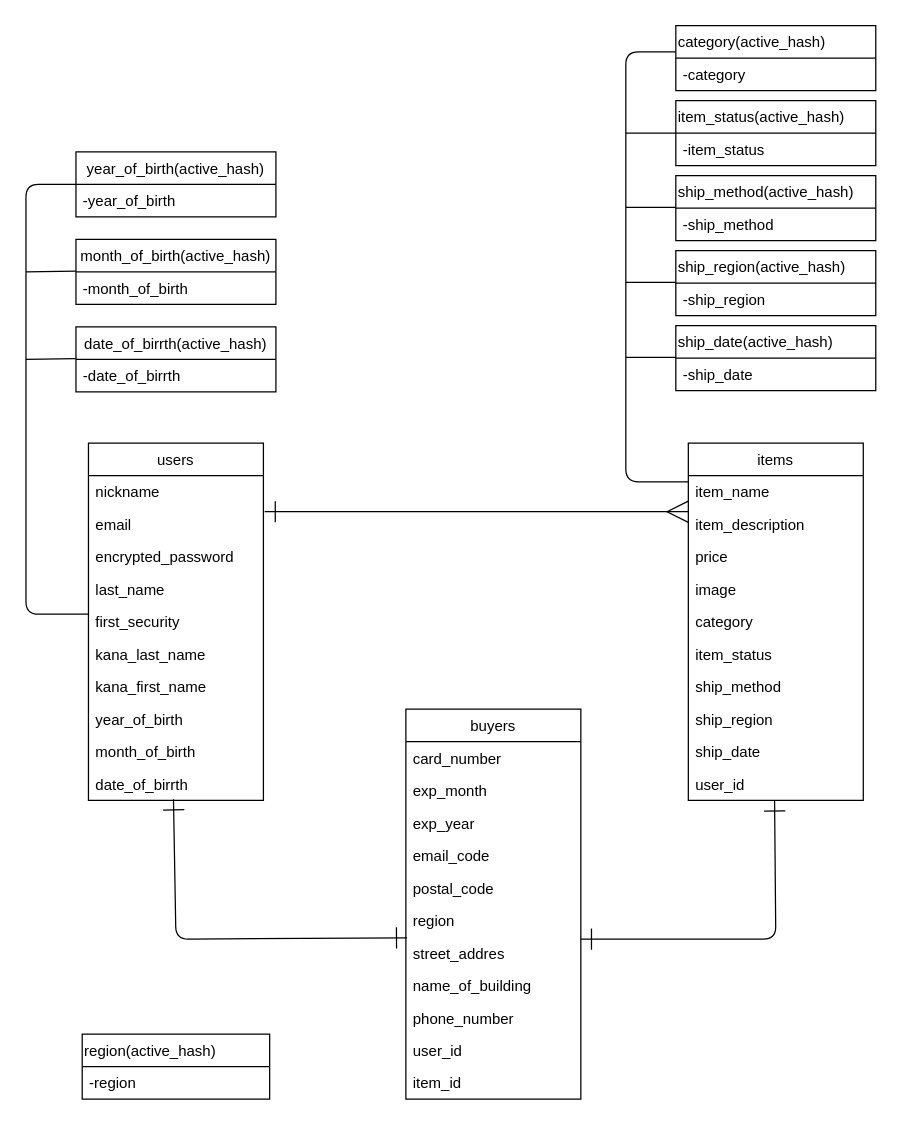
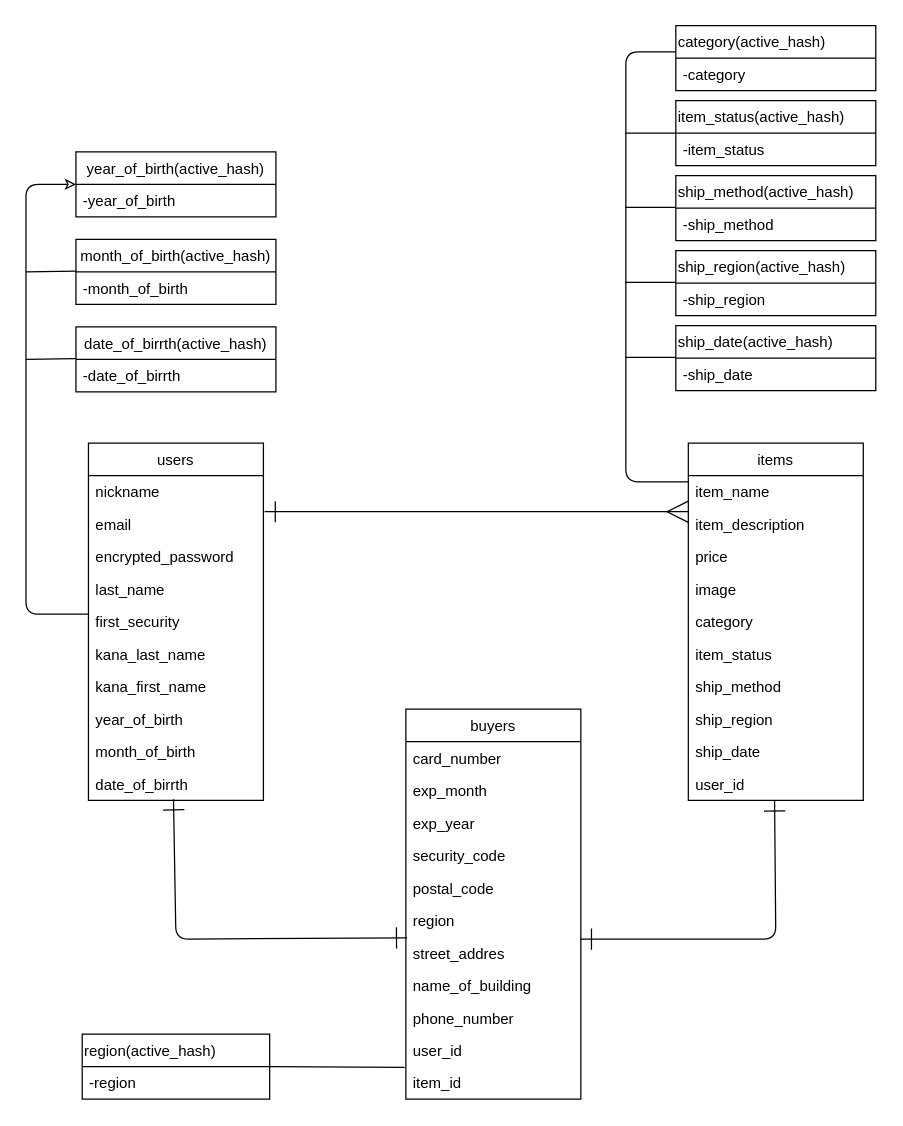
  <mxCell id="0" />
  <mxCell id="1" parent="0" />
  <mxCell id="2" value="" style="edgeStyle=none;html=1;endArrow=ERmany;endFill=0;startArrow=ERone;startFill=0;exitX=1.007;exitY=1.115;exitDx=0;exitDy=0;exitPerimeter=0;entryX=0;entryY=0.115;entryDx=0;entryDy=0;entryPerimeter=0;endSize=15;startSize=15;" parent="1" source="4" target="17" edge="1"><mxGeometry relative="1" as="geometry"><mxPoint x="220" y="830" as="sourcePoint" /><mxPoint x="380" y="710" as="targetPoint" /></mxGeometry></mxCell>
  <mxCell id="3" value="users" style="swimlane;fontStyle=0;childLayout=stackLayout;horizontal=1;startSize=26;fillColor=none;horizontalStack=0;resizeParent=1;resizeParentMax=0;resizeLast=0;collapsible=1;marginBottom=0;" parent="1" vertex="1"><mxGeometry x="70" y="354" width="140" height="286" as="geometry"><mxRectangle x="90" y="-500" width="60" height="26" as="alternateBounds" /></mxGeometry></mxCell>
  <mxCell id="4" value="nickname" style="text;strokeColor=none;fillColor=none;align=left;verticalAlign=top;spacingLeft=4;spacingRight=4;overflow=hidden;rotatable=0;points=[[0,0.5],[1,0.5]];portConstraint=eastwest;" parent="3" vertex="1"><mxGeometry y="26" width="140" height="26" as="geometry" /></mxCell>
  <mxCell id="5" value="email&#10;" style="text;strokeColor=none;fillColor=none;align=left;verticalAlign=top;spacingLeft=4;spacingRight=4;overflow=hidden;rotatable=0;points=[[0,0.5],[1,0.5]];portConstraint=eastwest;" parent="3" vertex="1"><mxGeometry y="52" width="140" height="26" as="geometry" /></mxCell>
  <mxCell id="6" value="encrypted_password" style="text;strokeColor=none;fillColor=none;align=left;verticalAlign=top;spacingLeft=4;spacingRight=4;overflow=hidden;rotatable=0;points=[[0,0.5],[1,0.5]];portConstraint=eastwest;" parent="3" vertex="1"><mxGeometry y="78" width="140" height="26" as="geometry" /></mxCell>
  <mxCell id="7" value="last_name&#10;&#10;" style="text;strokeColor=none;fillColor=none;align=left;verticalAlign=top;spacingLeft=4;spacingRight=4;overflow=hidden;rotatable=0;points=[[0,0.5],[1,0.5]];portConstraint=eastwest;" parent="3" vertex="1"><mxGeometry y="104" width="140" height="26" as="geometry" /></mxCell>
  <mxCell id="8" value="first_security" style="text;strokeColor=none;fillColor=none;align=left;verticalAlign=top;spacingLeft=4;spacingRight=4;overflow=hidden;rotatable=0;points=[[0,0.5],[1,0.5]];portConstraint=eastwest;" parent="3" vertex="1"><mxGeometry y="130" width="140" height="26" as="geometry" /></mxCell>
  <mxCell id="9" value="kana_last_name&#10;&#10;" style="text;strokeColor=none;fillColor=none;align=left;verticalAlign=top;spacingLeft=4;spacingRight=4;overflow=hidden;rotatable=0;points=[[0,0.5],[1,0.5]];portConstraint=eastwest;" parent="3" vertex="1"><mxGeometry y="156" width="140" height="26" as="geometry" /></mxCell>
  <mxCell id="10" value="kana_first_name" style="text;strokeColor=none;fillColor=none;align=left;verticalAlign=top;spacingLeft=4;spacingRight=4;overflow=hidden;rotatable=0;points=[[0,0.5],[1,0.5]];portConstraint=eastwest;" parent="3" vertex="1"><mxGeometry y="182" width="140" height="26" as="geometry" /></mxCell>
  <mxCell id="11" value="year_of_birth" style="text;strokeColor=none;fillColor=none;align=left;verticalAlign=top;spacingLeft=4;spacingRight=4;overflow=hidden;rotatable=0;points=[[0,0.5],[1,0.5]];portConstraint=eastwest;" parent="3" vertex="1"><mxGeometry y="208" width="140" height="26" as="geometry" /></mxCell>
  <mxCell id="12" value="month_of_birth" style="text;strokeColor=none;fillColor=none;align=left;verticalAlign=top;spacingLeft=4;spacingRight=4;overflow=hidden;rotatable=0;points=[[0,0.5],[1,0.5]];portConstraint=eastwest;" parent="3" vertex="1"><mxGeometry y="234" width="140" height="26" as="geometry" /></mxCell>
  <mxCell id="13" value="date_of_birrth" style="text;strokeColor=none;fillColor=none;align=left;verticalAlign=top;spacingLeft=4;spacingRight=4;overflow=hidden;rotatable=0;points=[[0,0.5],[1,0.5]];portConstraint=eastwest;" parent="3" vertex="1"><mxGeometry y="260" width="140" height="26" as="geometry" /></mxCell>
  <mxCell id="14" value="" style="edgeStyle=none;html=1;startArrow=ERone;startFill=0;endArrow=ERone;endFill=0;endSize=15;startSize=15;entryX=1;entryY=0.077;entryDx=0;entryDy=0;entryPerimeter=0;exitX=0.493;exitY=1;exitDx=0;exitDy=0;exitPerimeter=0;" parent="1" source="25" target="33" edge="1"><mxGeometry relative="1" as="geometry"><mxPoint x="620" y="651" as="sourcePoint" /><mxPoint x="460" y="736" as="targetPoint" /><Array as="points"><mxPoint x="620" y="751" /></Array></mxGeometry></mxCell>
  <mxCell id="15" value="items" style="swimlane;fontStyle=0;childLayout=stackLayout;horizontal=1;startSize=26;fillColor=none;horizontalStack=0;resizeParent=1;resizeParentMax=0;resizeLast=0;collapsible=1;marginBottom=0;" parent="1" vertex="1"><mxGeometry x="550" y="354" width="140" height="286" as="geometry" /></mxCell>
  <mxCell id="16" value="item_name" style="text;strokeColor=none;fillColor=none;align=left;verticalAlign=top;spacingLeft=4;spacingRight=4;overflow=hidden;rotatable=0;points=[[0,0.5],[1,0.5]];portConstraint=eastwest;" parent="15" vertex="1"><mxGeometry y="26" width="140" height="26" as="geometry" /></mxCell>
  <mxCell id="17" value="item_description&#10;" style="text;strokeColor=none;fillColor=none;align=left;verticalAlign=top;spacingLeft=4;spacingRight=4;overflow=hidden;rotatable=0;points=[[0,0.5],[1,0.5]];portConstraint=eastwest;" parent="15" vertex="1"><mxGeometry y="52" width="140" height="26" as="geometry" /></mxCell>
  <mxCell id="18" value="price" style="text;strokeColor=none;fillColor=none;align=left;verticalAlign=top;spacingLeft=4;spacingRight=4;overflow=hidden;rotatable=0;points=[[0,0.5],[1,0.5]];portConstraint=eastwest;" parent="15" vertex="1"><mxGeometry y="78" width="140" height="26" as="geometry" /></mxCell>
  <mxCell id="19" value="image" style="text;strokeColor=none;fillColor=none;align=left;verticalAlign=top;spacingLeft=4;spacingRight=4;overflow=hidden;rotatable=0;points=[[0,0.5],[1,0.5]];portConstraint=eastwest;" parent="15" vertex="1"><mxGeometry y="104" width="140" height="26" as="geometry" /></mxCell>
  <mxCell id="20" value="category" style="text;strokeColor=none;fillColor=none;align=left;verticalAlign=top;spacingLeft=4;spacingRight=4;overflow=hidden;rotatable=0;points=[[0,0.5],[1,0.5]];portConstraint=eastwest;" parent="15" vertex="1"><mxGeometry y="130" width="140" height="26" as="geometry" /></mxCell>
  <mxCell id="21" value="item_status" style="text;strokeColor=none;fillColor=none;align=left;verticalAlign=top;spacingLeft=4;spacingRight=4;overflow=hidden;rotatable=0;points=[[0,0.5],[1,0.5]];portConstraint=eastwest;" parent="15" vertex="1"><mxGeometry y="156" width="140" height="26" as="geometry" /></mxCell>
  <mxCell id="22" value="ship_method" style="text;strokeColor=none;fillColor=none;align=left;verticalAlign=top;spacingLeft=4;spacingRight=4;overflow=hidden;rotatable=0;points=[[0,0.5],[1,0.5]];portConstraint=eastwest;" parent="15" vertex="1"><mxGeometry y="182" width="140" height="26" as="geometry" /></mxCell>
  <mxCell id="23" value="ship_region" style="text;strokeColor=none;fillColor=none;align=left;verticalAlign=top;spacingLeft=4;spacingRight=4;overflow=hidden;rotatable=0;points=[[0,0.5],[1,0.5]];portConstraint=eastwest;" parent="15" vertex="1"><mxGeometry y="208" width="140" height="26" as="geometry" /></mxCell>
  <mxCell id="24" value="ship_date&#10;" style="text;strokeColor=none;fillColor=none;align=left;verticalAlign=top;spacingLeft=4;spacingRight=4;overflow=hidden;rotatable=0;points=[[0,0.5],[1,0.5]];portConstraint=eastwest;" parent="15" vertex="1"><mxGeometry y="234" width="140" height="26" as="geometry" /></mxCell>
  <mxCell id="25" value="user_id" style="text;strokeColor=none;fillColor=none;align=left;verticalAlign=top;spacingLeft=4;spacingRight=4;overflow=hidden;rotatable=0;points=[[0,0.5],[1,0.5]];portConstraint=eastwest;" parent="15" vertex="1"><mxGeometry y="260" width="140" height="26" as="geometry" /></mxCell>
  <mxCell id="26" value="buyers" style="swimlane;fontStyle=0;childLayout=stackLayout;horizontal=1;startSize=26;fillColor=none;horizontalStack=0;resizeParent=1;resizeParentMax=0;resizeLast=0;collapsible=1;marginBottom=0;" parent="1" vertex="1"><mxGeometry x="324" y="567" width="140" height="312" as="geometry" /></mxCell>
  <mxCell id="27" value="card_number" style="text;strokeColor=none;fillColor=none;align=left;verticalAlign=top;spacingLeft=4;spacingRight=4;overflow=hidden;rotatable=0;points=[[0,0.5],[1,0.5]];portConstraint=eastwest;" parent="26" vertex="1"><mxGeometry y="26" width="140" height="26" as="geometry" /></mxCell>
  <mxCell id="28" value="exp_month" style="text;strokeColor=none;fillColor=none;align=left;verticalAlign=top;spacingLeft=4;spacingRight=4;overflow=hidden;rotatable=0;points=[[0,0.5],[1,0.5]];portConstraint=eastwest;" parent="26" vertex="1"><mxGeometry y="52" width="140" height="26" as="geometry" /></mxCell>
  <mxCell id="29" value="exp_year" style="text;strokeColor=none;fillColor=none;align=left;verticalAlign=top;spacingLeft=4;spacingRight=4;overflow=hidden;rotatable=0;points=[[0,0.5],[1,0.5]];portConstraint=eastwest;" parent="26" vertex="1"><mxGeometry y="78" width="140" height="26" as="geometry" /></mxCell>
- <mxCell id="30" value="email_code" style="text;strokeColor=none;fillColor=none;align=left;verticalAlign=top;spacingLeft=4;spacingRight=4;overflow=hidden;rotatable=0;points=[[0,0.5],[1,0.5]];portConstraint=eastwest;" parent="26" vertex="1"><mxGeometry y="104" width="140" height="26" as="geometry" /></mxCell>
+ <mxCell id="30" value="security_code" style="text;strokeColor=none;fillColor=none;align=left;verticalAlign=top;spacingLeft=4;spacingRight=4;overflow=hidden;rotatable=0;points=[[0,0.5],[1,0.5]];portConstraint=eastwest;" parent="26" vertex="1"><mxGeometry y="104" width="140" height="26" as="geometry" /></mxCell>
  <mxCell id="31" value="postal_code" style="text;strokeColor=none;fillColor=none;align=left;verticalAlign=top;spacingLeft=4;spacingRight=4;overflow=hidden;rotatable=0;points=[[0,0.5],[1,0.5]];portConstraint=eastwest;" parent="26" vertex="1"><mxGeometry y="130" width="140" height="26" as="geometry" /></mxCell>
  <mxCell id="32" value="region" style="text;strokeColor=none;fillColor=none;align=left;verticalAlign=top;spacingLeft=4;spacingRight=4;overflow=hidden;rotatable=0;points=[[0,0.5],[1,0.5]];portConstraint=eastwest;" parent="26" vertex="1"><mxGeometry y="156" width="140" height="26" as="geometry" /></mxCell>
  <mxCell id="33" value="street_addres" style="text;strokeColor=none;fillColor=none;align=left;verticalAlign=top;spacingLeft=4;spacingRight=4;overflow=hidden;rotatable=0;points=[[0,0.5],[1,0.5]];portConstraint=eastwest;" parent="26" vertex="1"><mxGeometry y="182" width="140" height="26" as="geometry" /></mxCell>
  <mxCell id="34" value="name_of_building" style="text;strokeColor=none;fillColor=none;align=left;verticalAlign=top;spacingLeft=4;spacingRight=4;overflow=hidden;rotatable=0;points=[[0,0.5],[1,0.5]];portConstraint=eastwest;" parent="26" vertex="1"><mxGeometry y="208" width="140" height="26" as="geometry" /></mxCell>
  <mxCell id="35" value="phone_number" style="text;strokeColor=none;fillColor=none;align=left;verticalAlign=top;spacingLeft=4;spacingRight=4;overflow=hidden;rotatable=0;points=[[0,0.5],[1,0.5]];portConstraint=eastwest;" parent="26" vertex="1"><mxGeometry y="234" width="140" height="26" as="geometry" /></mxCell>
  <mxCell id="36" value="user_id" style="text;strokeColor=none;fillColor=none;align=left;verticalAlign=top;spacingLeft=4;spacingRight=4;overflow=hidden;rotatable=0;points=[[0,0.5],[1,0.5]];portConstraint=eastwest;" parent="26" vertex="1"><mxGeometry y="260" width="140" height="26" as="geometry" /></mxCell>
  <mxCell id="37" value="item_id" style="text;strokeColor=none;fillColor=none;align=left;verticalAlign=top;spacingLeft=4;spacingRight=4;overflow=hidden;rotatable=0;points=[[0,0.5],[1,0.5]];portConstraint=eastwest;" parent="26" vertex="1"><mxGeometry y="286" width="140" height="26" as="geometry" /></mxCell>
  <mxCell id="38" value="" style="edgeStyle=none;html=1;startArrow=ERone;startFill=0;endArrow=ERone;endFill=0;endSize=15;startSize=15;exitX=0.007;exitY=0.038;exitDx=0;exitDy=0;exitPerimeter=0;entryX=0.486;entryY=0.962;entryDx=0;entryDy=0;entryPerimeter=0;" parent="1" source="33" target="13" edge="1"><mxGeometry relative="1" as="geometry"><mxPoint x="320" y="751" as="sourcePoint" /><mxPoint x="140" y="651" as="targetPoint" /><Array as="points"><mxPoint x="140" y="751" /></Array></mxGeometry></mxCell>
  <mxCell id="39" value="year_of_birth(active_hash)" style="swimlane;fontStyle=0;childLayout=stackLayout;horizontal=1;startSize=26;fillColor=none;horizontalStack=0;resizeParent=1;resizeParentMax=0;resizeLast=0;collapsible=1;marginBottom=0;" parent="1" vertex="1"><mxGeometry x="60" y="121" width="160" height="52" as="geometry" /></mxCell>
  <mxCell id="40" value="-year_of_birth" style="text;strokeColor=none;fillColor=none;align=left;verticalAlign=top;spacingLeft=4;spacingRight=4;overflow=hidden;rotatable=0;points=[[0,0.5],[1,0.5]];portConstraint=eastwest;" parent="39" vertex="1"><mxGeometry y="26" width="160" height="26" as="geometry" /></mxCell>
  <mxCell id="41" value="" style="edgeStyle=none;html=1;strokeColor=none;" parent="1" source="42" edge="1"><mxGeometry relative="1" as="geometry"><mxPoint x="20" y="287" as="targetPoint" /><Array as="points"><mxPoint x="20" y="287" /></Array></mxGeometry></mxCell>
  <mxCell id="42" value="date_of_birrth(active_hash)" style="swimlane;fontStyle=0;childLayout=stackLayout;horizontal=1;startSize=26;fillColor=none;horizontalStack=0;resizeParent=1;resizeParentMax=0;resizeLast=0;collapsible=1;marginBottom=0;" parent="1" vertex="1"><mxGeometry x="60" y="261" width="160" height="52" as="geometry" /></mxCell>
  <mxCell id="43" value="-date_of_birrth" style="text;strokeColor=none;fillColor=none;align=left;verticalAlign=top;spacingLeft=4;spacingRight=4;overflow=hidden;rotatable=0;points=[[0,0.5],[1,0.5]];portConstraint=eastwest;" parent="42" vertex="1"><mxGeometry y="26" width="160" height="26" as="geometry" /></mxCell>
  <mxCell id="44" value="month_of_birth(active_hash)" style="swimlane;fontStyle=0;childLayout=stackLayout;horizontal=1;startSize=26;fillColor=none;horizontalStack=0;resizeParent=1;resizeParentMax=0;resizeLast=0;collapsible=1;marginBottom=0;" parent="1" vertex="1"><mxGeometry x="60" y="191" width="160" height="52" as="geometry" /></mxCell>
  <mxCell id="45" value="-month_of_birth" style="text;strokeColor=none;fillColor=none;align=left;verticalAlign=top;spacingLeft=4;spacingRight=4;overflow=hidden;rotatable=0;points=[[0,0.5],[1,0.5]];portConstraint=eastwest;" parent="44" vertex="1"><mxGeometry y="26" width="160" height="26" as="geometry" /></mxCell>
- <mxCell id="46" style="edgeStyle=none;html=1;exitX=0;exitY=0.269;exitDx=0;exitDy=0;exitPerimeter=0;entryX=0;entryY=0.5;entryDx=0;entryDy=0;endArrow=none;endFill=0;" parent="1" source="8" target="39" edge="1"><mxGeometry relative="1" as="geometry"><mxPoint x="10" y="151" as="targetPoint" /><Array as="points"><mxPoint x="20" y="491" /><mxPoint x="20" y="421" /><mxPoint x="20" y="351" /><mxPoint x="20" y="291" /><mxPoint x="20" y="191" /><mxPoint x="20" y="147" /></Array></mxGeometry></mxCell>
+ <mxCell id="46" style="edgeStyle=none;html=1;exitX=0;exitY=0.269;exitDx=0;exitDy=0;exitPerimeter=0;entryX=0;entryY=0.5;entryDx=0;entryDy=0;endArrow=classic;endFill=0;" parent="1" source="8" target="39" edge="1"><mxGeometry relative="1" as="geometry"><mxPoint x="10" y="151" as="targetPoint" /><Array as="points"><mxPoint x="20" y="491" /><mxPoint x="20" y="421" /><mxPoint x="20" y="351" /><mxPoint x="20" y="291" /><mxPoint x="20" y="191" /><mxPoint x="20" y="147" /></Array></mxGeometry></mxCell>
  <mxCell id="47" style="edgeStyle=none;html=1;exitX=0;exitY=0.5;exitDx=0;exitDy=0;endArrow=none;endFill=0;" parent="1" edge="1"><mxGeometry relative="1" as="geometry"><mxPoint x="20" y="287" as="targetPoint" /><mxPoint x="60" y="286.5" as="sourcePoint" /></mxGeometry></mxCell>
  <mxCell id="48" style="edgeStyle=none;html=1;exitX=0;exitY=0.5;exitDx=0;exitDy=0;endArrow=none;endFill=0;" parent="1" edge="1"><mxGeometry relative="1" as="geometry"><mxPoint x="20" y="217" as="targetPoint" /><mxPoint x="60" y="216.5" as="sourcePoint" /></mxGeometry></mxCell>
+ <mxCell id="49" style="edgeStyle=none;html=1;exitX=1;exitY=0.5;exitDx=0;exitDy=0;endArrow=none;endFill=0;entryX=-0.007;entryY=0.019;entryDx=0;entryDy=0;entryPerimeter=0;" parent="1" source="50" target="37" edge="1"><mxGeometry relative="1" as="geometry"><mxPoint x="320" y="853" as="targetPoint" /></mxGeometry></mxCell>
  <mxCell id="50" value="region(active_hash)" style="swimlane;fontStyle=0;childLayout=stackLayout;horizontal=1;startSize=26;fillColor=none;horizontalStack=0;resizeParent=1;resizeParentMax=0;resizeLast=0;collapsible=1;marginBottom=0;align=left;" parent="1" vertex="1"><mxGeometry x="65" y="827" width="150" height="52" as="geometry" /></mxCell>
  <mxCell id="51" value="-region" style="text;strokeColor=none;fillColor=none;align=left;verticalAlign=top;spacingLeft=4;spacingRight=4;overflow=hidden;rotatable=0;points=[[0,0.5],[1,0.5]];portConstraint=eastwest;" parent="50" vertex="1"><mxGeometry y="26" width="150" height="26" as="geometry" /></mxCell>
  <mxCell id="52" value="" style="edgeStyle=none;html=1;endArrow=none;endFill=0;" parent="1" source="53" edge="1"><mxGeometry relative="1" as="geometry"><mxPoint x="500" y="106" as="targetPoint" /></mxGeometry></mxCell>
  <mxCell id="53" value="item_status(active_hash)" style="swimlane;fontStyle=0;childLayout=stackLayout;horizontal=1;startSize=26;fillColor=none;horizontalStack=0;resizeParent=1;resizeParentMax=0;resizeLast=0;collapsible=1;marginBottom=0;align=left;" parent="1" vertex="1"><mxGeometry x="540" y="80" width="160" height="52" as="geometry" /></mxCell>
  <mxCell id="54" value="-item_status" style="text;strokeColor=none;fillColor=none;align=left;verticalAlign=top;spacingLeft=4;spacingRight=4;overflow=hidden;rotatable=0;points=[[0,0.5],[1,0.5]];portConstraint=eastwest;" parent="53" vertex="1"><mxGeometry y="26" width="160" height="26" as="geometry" /></mxCell>
  <mxCell id="55" value="ship_method(active_hash)" style="swimlane;fontStyle=0;childLayout=stackLayout;horizontal=1;startSize=26;fillColor=none;horizontalStack=0;resizeParent=1;resizeParentMax=0;resizeLast=0;collapsible=1;marginBottom=0;align=left;" parent="1" vertex="1"><mxGeometry x="540" y="140" width="160" height="52" as="geometry" /></mxCell>
  <mxCell id="56" value="-ship_method" style="text;strokeColor=none;fillColor=none;align=left;verticalAlign=top;spacingLeft=4;spacingRight=4;overflow=hidden;rotatable=0;points=[[0,0.5],[1,0.5]];portConstraint=eastwest;" parent="55" vertex="1"><mxGeometry y="26" width="160" height="26" as="geometry" /></mxCell>
  <mxCell id="57" value="category(active_hash)" style="swimlane;fontStyle=0;childLayout=stackLayout;horizontal=1;startSize=26;fillColor=none;horizontalStack=0;resizeParent=1;resizeParentMax=0;resizeLast=0;collapsible=1;marginBottom=0;align=left;" parent="1" vertex="1"><mxGeometry x="540" y="20" width="160" height="52" as="geometry" /></mxCell>
  <mxCell id="58" value="-category" style="text;strokeColor=none;fillColor=none;align=left;verticalAlign=top;spacingLeft=4;spacingRight=4;overflow=hidden;rotatable=0;points=[[0,0.5],[1,0.5]];portConstraint=eastwest;" parent="57" vertex="1"><mxGeometry y="26" width="160" height="26" as="geometry" /></mxCell>
  <mxCell id="59" value="ship_region(active_hash)" style="swimlane;fontStyle=0;childLayout=stackLayout;horizontal=1;startSize=26;fillColor=none;horizontalStack=0;resizeParent=1;resizeParentMax=0;resizeLast=0;collapsible=1;marginBottom=0;align=left;" parent="1" vertex="1"><mxGeometry x="540" y="200" width="160" height="52" as="geometry" /></mxCell>
  <mxCell id="60" value="-ship_region" style="text;strokeColor=none;fillColor=none;align=left;verticalAlign=top;spacingLeft=4;spacingRight=4;overflow=hidden;rotatable=0;points=[[0,0.5],[1,0.5]];portConstraint=eastwest;" parent="59" vertex="1"><mxGeometry y="26" width="160" height="26" as="geometry" /></mxCell>
  <mxCell id="61" value="ship_date(active_hash)" style="swimlane;fontStyle=0;childLayout=stackLayout;horizontal=1;startSize=26;fillColor=none;horizontalStack=0;resizeParent=1;resizeParentMax=0;resizeLast=0;collapsible=1;marginBottom=0;align=left;" parent="1" vertex="1"><mxGeometry x="540" y="260" width="160" height="52" as="geometry" /></mxCell>
  <mxCell id="62" value="-ship_date" style="text;strokeColor=none;fillColor=none;align=left;verticalAlign=top;spacingLeft=4;spacingRight=4;overflow=hidden;rotatable=0;points=[[0,0.5],[1,0.5]];portConstraint=eastwest;" parent="61" vertex="1"><mxGeometry y="26" width="160" height="26" as="geometry" /></mxCell>
  <mxCell id="63" style="edgeStyle=none;html=1;exitX=0;exitY=0.269;exitDx=0;exitDy=0;exitPerimeter=0;entryX=0;entryY=0.5;entryDx=0;entryDy=0;endArrow=none;endFill=0;" parent="1" edge="1"><mxGeometry relative="1" as="geometry"><mxPoint x="540" y="41" as="targetPoint" /><mxPoint x="550" y="384.994" as="sourcePoint" /><Array as="points"><mxPoint x="500" y="385" /><mxPoint x="500" y="315" /><mxPoint x="500" y="245" /><mxPoint x="500" y="185" /><mxPoint x="500" y="85" /><mxPoint x="500" y="41" /></Array></mxGeometry></mxCell>
  <mxCell id="64" value="" style="edgeStyle=none;html=1;endArrow=none;endFill=0;" parent="1" edge="1"><mxGeometry relative="1" as="geometry"><mxPoint x="540" y="165.5" as="sourcePoint" /><mxPoint x="500" y="165.5" as="targetPoint" /></mxGeometry></mxCell>
  <mxCell id="65" value="" style="edgeStyle=none;html=1;endArrow=none;endFill=0;" parent="1" edge="1"><mxGeometry relative="1" as="geometry"><mxPoint x="540" y="225.5" as="sourcePoint" /><mxPoint x="500" y="225.5" as="targetPoint" /></mxGeometry></mxCell>
  <mxCell id="66" value="" style="edgeStyle=none;html=1;endArrow=none;endFill=0;" parent="1" edge="1"><mxGeometry relative="1" as="geometry"><mxPoint x="540" y="285.5" as="sourcePoint" /><mxPoint x="500" y="285.5" as="targetPoint" /></mxGeometry></mxCell>
